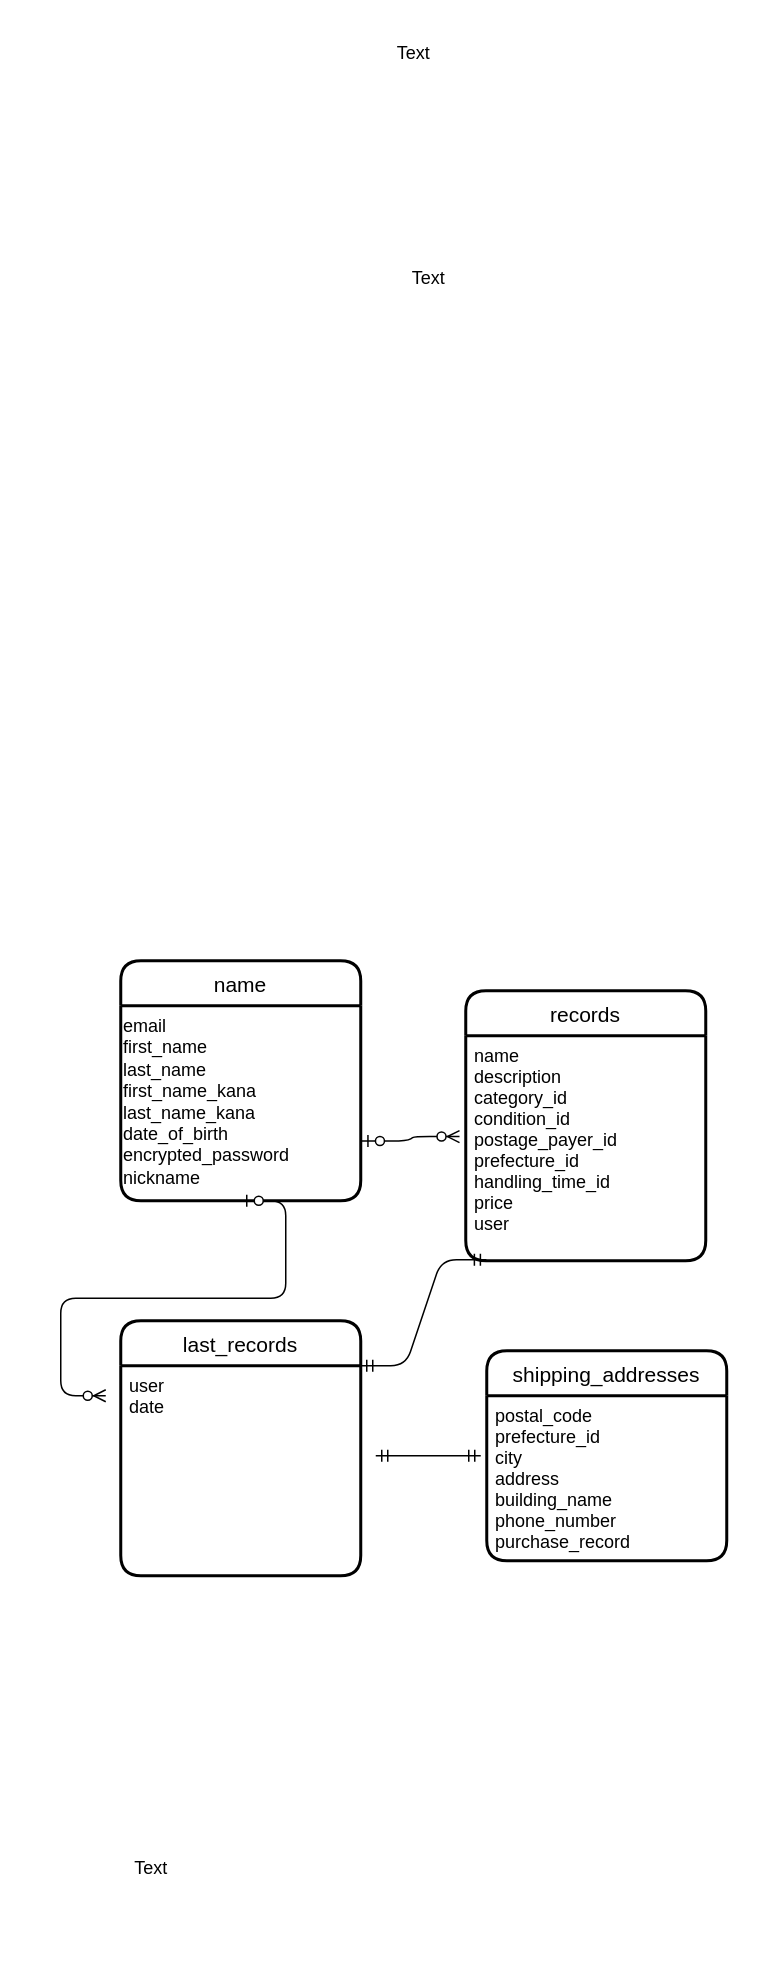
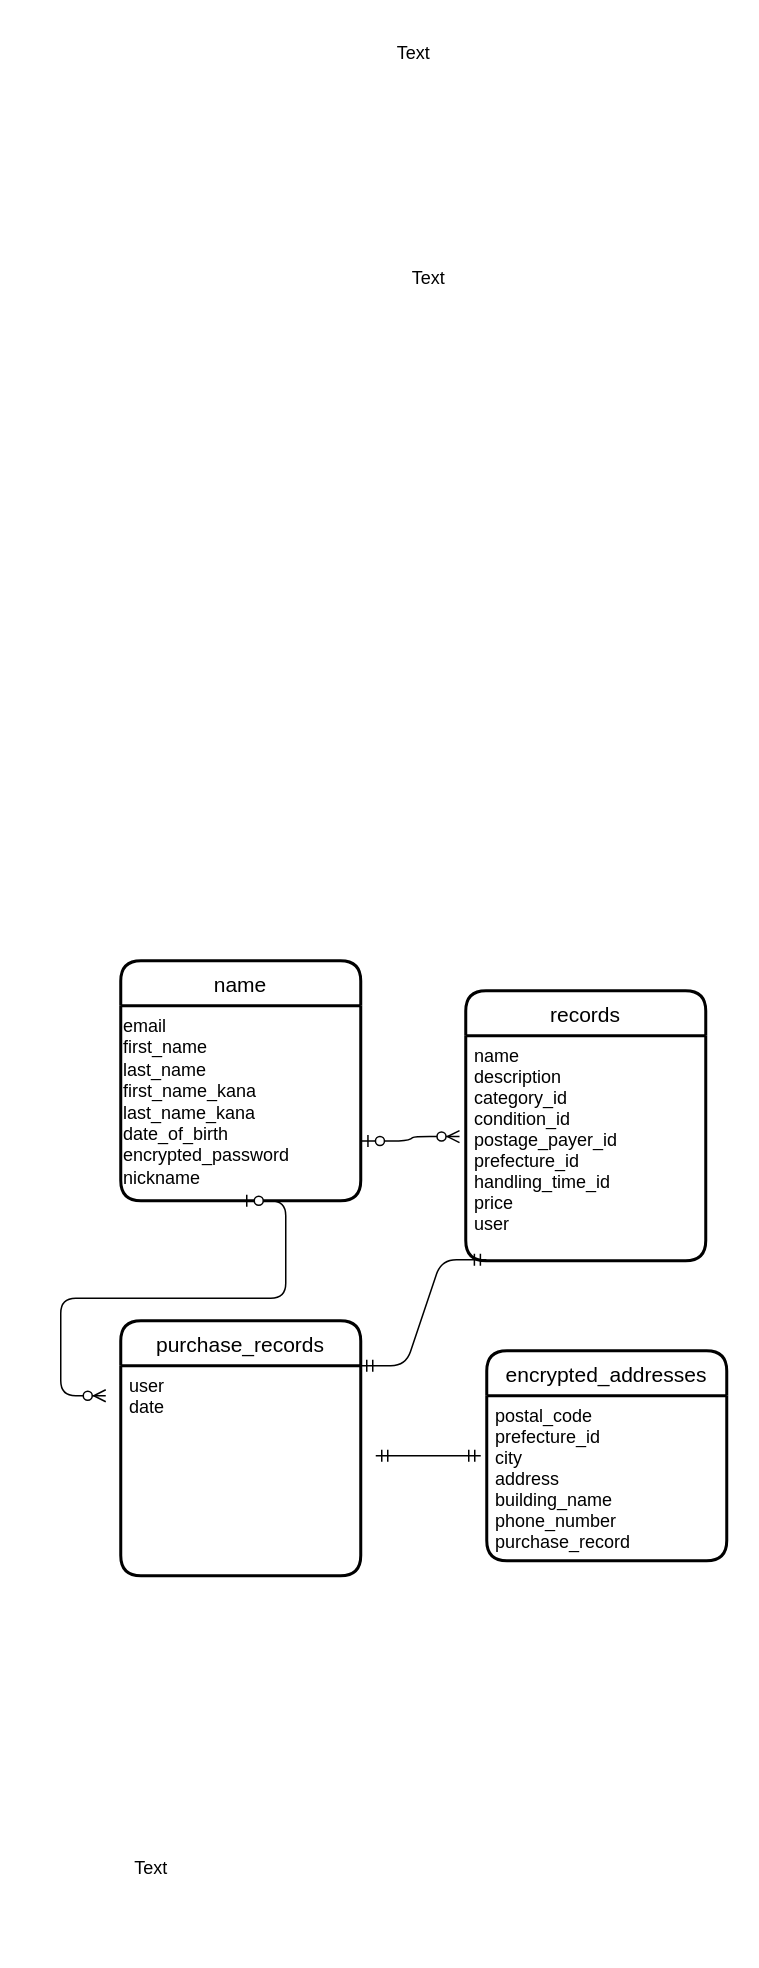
  <mxCell id="0" />
  <mxCell id="1" parent="0" />
  <mxCell id="2" value="name" style="swimlane;childLayout=stackLayout;horizontal=1;startSize=30;horizontalStack=0;rounded=1;fontSize=14;fontStyle=0;strokeWidth=2;resizeParent=0;resizeLast=1;shadow=0;dashed=0;align=center;" vertex="1" parent="1"><mxGeometry x="80" y="640" width="160" height="160" as="geometry" /></mxCell>
  <mxCell id="3" value="email&amp;nbsp;&lt;br&gt;first_name&amp;nbsp;&lt;br&gt;last_name&amp;nbsp; &amp;nbsp;&lt;br&gt;first_name_kana&amp;nbsp; &amp;nbsp; &amp;nbsp;&lt;br&gt;last_name_kana&amp;nbsp; &amp;nbsp;&amp;nbsp;&lt;br&gt;date_of_birth&lt;br&gt;&lt;span style=&quot;background-color: initial;&quot;&gt;encrypted_password&lt;/span&gt;&lt;span style=&quot;background-color: initial;&quot;&gt;&#09;&lt;/span&gt;&lt;div&gt;nickname&lt;/div&gt;" style="text;whiteSpace=wrap;html=1;" vertex="1" parent="2"><mxGeometry y="30" width="160" height="130" as="geometry" /></mxCell>
- <mxCell id="4" value="shipping_addresses" style="swimlane;childLayout=stackLayout;horizontal=1;startSize=30;horizontalStack=0;rounded=1;fontSize=14;fontStyle=0;strokeWidth=2;resizeParent=0;resizeLast=1;shadow=0;dashed=0;align=center;" vertex="1" parent="1"><mxGeometry x="324" y="900" width="160" height="140" as="geometry" /></mxCell>
+ <mxCell id="4" value="encrypted_addresses" style="swimlane;childLayout=stackLayout;horizontal=1;startSize=30;horizontalStack=0;rounded=1;fontSize=14;fontStyle=0;strokeWidth=2;resizeParent=0;resizeLast=1;shadow=0;dashed=0;align=center;" vertex="1" parent="1"><mxGeometry x="324" y="900" width="160" height="140" as="geometry" /></mxCell>
  <mxCell id="5" value="postal_code&#10;prefecture_id&#10;city&#10;address&#10;building_name&#10;phone_number&#10;purchase_record" style="align=left;strokeColor=none;fillColor=none;spacingLeft=4;fontSize=12;verticalAlign=top;resizable=0;rotatable=0;part=1;" vertex="1" parent="4"><mxGeometry y="30" width="160" height="110" as="geometry" /></mxCell>
  <mxCell id="6" value="Text" style="text;html=1;align=center;verticalAlign=middle;resizable=0;points=[];autosize=1;strokeColor=none;fillColor=none;" vertex="1" parent="1"><mxGeometry x="260" y="170" width="50" height="30" as="geometry" /></mxCell>
  <mxCell id="7" value="Text" style="text;html=1;align=center;verticalAlign=middle;resizable=0;points=[];autosize=1;strokeColor=none;fillColor=none;" vertex="1" parent="1"><mxGeometry x="250" y="20" width="50" height="30" as="geometry" /></mxCell>
  <mxCell id="8" value="records" style="swimlane;childLayout=stackLayout;horizontal=1;startSize=30;horizontalStack=0;rounded=1;fontSize=14;fontStyle=0;strokeWidth=2;resizeParent=0;resizeLast=1;shadow=0;dashed=0;align=center;" vertex="1" parent="1"><mxGeometry x="310" y="660" width="160" height="180" as="geometry" /></mxCell>
  <mxCell id="9" value="name&#10;description&#10;category_id&#10;condition_id&#10;postage_payer_id&#10;prefecture_id&#10;handling_time_id&#10;price&#10;user" style="align=left;strokeColor=none;fillColor=none;spacingLeft=4;fontSize=12;verticalAlign=top;resizable=0;rotatable=0;part=1;" vertex="1" parent="8"><mxGeometry y="30" width="160" height="150" as="geometry" /></mxCell>
  <mxCell id="10" value="Text" style="text;html=1;align=center;verticalAlign=middle;resizable=0;points=[];autosize=1;strokeColor=none;fillColor=none;" vertex="1" parent="1"><mxGeometry x="20" y="1200" width="160" height="90" as="geometry" /></mxCell>
- <mxCell id="11" value="last_records" style="swimlane;childLayout=stackLayout;horizontal=1;startSize=30;horizontalStack=0;rounded=1;fontSize=14;fontStyle=0;strokeWidth=2;resizeParent=0;resizeLast=1;shadow=0;dashed=0;align=center;" vertex="1" parent="1"><mxGeometry x="80" y="880" width="160" height="170" as="geometry" /></mxCell>
+ <mxCell id="11" value="purchase_records" style="swimlane;childLayout=stackLayout;horizontal=1;startSize=30;horizontalStack=0;rounded=1;fontSize=14;fontStyle=0;strokeWidth=2;resizeParent=0;resizeLast=1;shadow=0;dashed=0;align=center;" vertex="1" parent="1"><mxGeometry x="80" y="880" width="160" height="170" as="geometry" /></mxCell>
  <mxCell id="12" value="user&#10;date" style="align=left;strokeColor=none;fillColor=none;spacingLeft=4;fontSize=12;verticalAlign=top;resizable=0;rotatable=0;part=1;" vertex="1" parent="11"><mxGeometry y="30" width="160" height="140" as="geometry" /></mxCell>
  <mxCell id="13" value="" style="edgeStyle=entityRelationEdgeStyle;fontSize=12;html=1;endArrow=ERzeroToMany;startArrow=ERzeroToOne;entryX=-0.026;entryY=0.448;entryDx=0;entryDy=0;entryPerimeter=0;exitX=1.005;exitY=0.694;exitDx=0;exitDy=0;exitPerimeter=0;" edge="1" parent="1" source="3" target="9"><mxGeometry width="100" height="100" relative="1" as="geometry"><mxPoint x="220" y="800" as="sourcePoint" /><mxPoint x="320" y="700" as="targetPoint" /></mxGeometry></mxCell>
  <mxCell id="14" value="" style="edgeStyle=entityRelationEdgeStyle;fontSize=12;html=1;endArrow=ERzeroToMany;startArrow=ERzeroToOne;exitX=0.5;exitY=1;exitDx=0;exitDy=0;" edge="1" parent="1" source="3"><mxGeometry width="100" height="100" relative="1" as="geometry"><mxPoint x="230" y="910" as="sourcePoint" /><mxPoint x="70" y="930" as="targetPoint" /></mxGeometry></mxCell>
  <mxCell id="15" value="" style="edgeStyle=entityRelationEdgeStyle;fontSize=12;html=1;endArrow=ERmandOne;startArrow=ERmandOne;entryX=0.086;entryY=0.995;entryDx=0;entryDy=0;entryPerimeter=0;" edge="1" parent="1" target="9"><mxGeometry width="100" height="100" relative="1" as="geometry"><mxPoint x="240" y="910" as="sourcePoint" /><mxPoint x="330" y="810" as="targetPoint" /></mxGeometry></mxCell>
  <mxCell id="16" value="" style="edgeStyle=entityRelationEdgeStyle;fontSize=12;html=1;endArrow=ERmandOne;startArrow=ERmandOne;" edge="1" parent="1"><mxGeometry width="100" height="100" relative="1" as="geometry"><mxPoint x="250" y="970" as="sourcePoint" /><mxPoint x="320" y="970" as="targetPoint" /></mxGeometry></mxCell>
